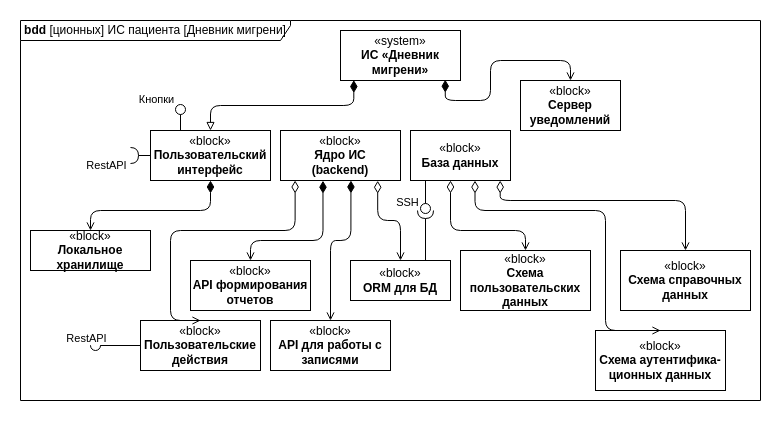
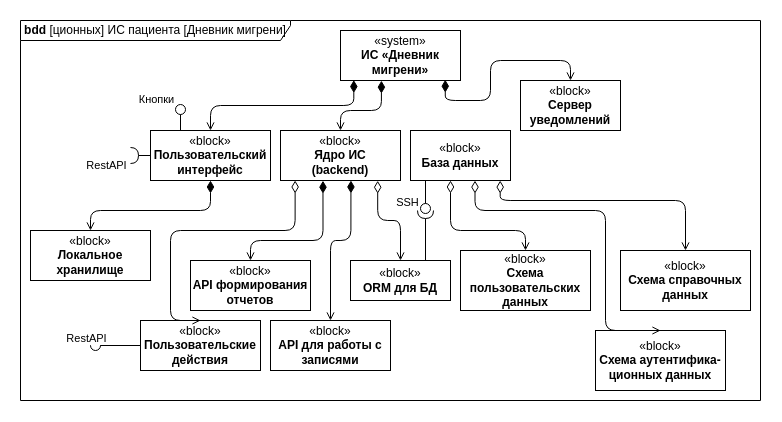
  <mxCell id="0" />
  <mxCell id="1" parent="0" />
  <mxCell id="2" value="&lt;b&gt;bdd&lt;/b&gt; [ционных] ИС пациента [Дневник мигрени]" style="shape=umlFrame;whiteSpace=wrap;html=1;pointerEvents=0;width=270;height=20;" vertex="1" parent="1"><mxGeometry x="20" y="20" width="740" height="380" as="geometry" /></mxCell>
+ <mxCell id="3" style="rounded=1;orthogonalLoop=1;jettySize=auto;html=1;entryX=0.5;entryY=0;entryDx=0;entryDy=0;startArrow=diamondThin;startFill=1;endArrow=open;endFill=0;startSize=10;edgeStyle=orthogonalEdgeStyle;jumpStyle=none;curved=0;exitX=0.341;exitY=1.003;exitDx=0;exitDy=0;exitPerimeter=0;" edge="1" parent="1" source="4" target="5"><mxGeometry relative="1" as="geometry"><Array as="points"><mxPoint x="381" y="110" /><mxPoint x="340" y="110" /></Array></mxGeometry></mxCell>
  <mxCell id="4" value="«system»&lt;br&gt;&lt;b&gt;ИС «Дневник мигрени»&lt;/b&gt;" style="html=1;whiteSpace=wrap;" vertex="1" parent="1"><mxGeometry x="340" y="30" width="120" height="50" as="geometry" /></mxCell>
  <mxCell id="5" value="«block»&lt;br&gt;&lt;b&gt;Ядро ИС &lt;br&gt;(backend)&lt;/b&gt;" style="html=1;whiteSpace=wrap;" vertex="1" parent="1"><mxGeometry x="280" y="130" width="120" height="50" as="geometry" /></mxCell>
  <mxCell id="6" value="«block»&lt;br&gt;&lt;b&gt;Пользовательский&lt;br&gt;интерфейс&lt;/b&gt;" style="html=1;whiteSpace=wrap;" vertex="1" parent="1"><mxGeometry x="150" y="130" width="120" height="50" as="geometry" /></mxCell>
- <mxCell id="7" style="rounded=1;orthogonalLoop=1;jettySize=auto;html=1;startArrow=diamondThin;startFill=1;endArrow=block;endFill=0;startSize=10;edgeStyle=orthogonalEdgeStyle;jumpStyle=none;curved=0;exitX=0.111;exitY=0.992;exitDx=0;exitDy=0;exitPerimeter=0;" edge="1" parent="1" source="4" target="6"><mxGeometry relative="1" as="geometry"><mxPoint x="350" y="100" as="sourcePoint" /><mxPoint x="440" y="150" as="targetPoint" /></mxGeometry></mxCell>
+ <mxCell id="7" style="rounded=1;orthogonalLoop=1;jettySize=auto;html=1;startArrow=diamondThin;startFill=1;endArrow=open;endFill=0;startSize=10;edgeStyle=orthogonalEdgeStyle;jumpStyle=none;curved=0;exitX=0.111;exitY=0.992;exitDx=0;exitDy=0;exitPerimeter=0;" edge="1" parent="1" source="4" target="6"><mxGeometry relative="1" as="geometry"><mxPoint x="350" y="100" as="sourcePoint" /><mxPoint x="440" y="150" as="targetPoint" /></mxGeometry></mxCell>
  <mxCell id="8" value="" style="rounded=0;orthogonalLoop=1;jettySize=auto;html=1;endArrow=halfCircle;endFill=0;endSize=6;strokeWidth=1;sketch=0;exitX=0;exitY=0.5;exitDx=0;exitDy=0;" edge="1" parent="1" source="6"><mxGeometry relative="1" as="geometry"><mxPoint x="150" y="155" as="sourcePoint" /><mxPoint x="130" y="155" as="targetPoint" /></mxGeometry></mxCell>
  <mxCell id="9" value="RestAPI" style="edgeLabel;html=1;align=center;verticalAlign=middle;resizable=0;points=[];" vertex="1" connectable="0" parent="8"><mxGeometry x="0.316" y="-4" relative="1" as="geometry"><mxPoint x="-32" y="13" as="offset" /></mxGeometry></mxCell>
  <mxCell id="10" value="«block»&lt;br&gt;&lt;b&gt;База данных&lt;/b&gt;" style="html=1;whiteSpace=wrap;" vertex="1" parent="1"><mxGeometry x="410" y="130" width="100" height="50" as="geometry" /></mxCell>
  <mxCell id="11" value="«block»&lt;br&gt;&lt;b&gt;ORM для БД&lt;/b&gt;" style="html=1;whiteSpace=wrap;" vertex="1" parent="1"><mxGeometry x="350" y="260" width="100" height="40" as="geometry" /></mxCell>
  <mxCell id="12" style="rounded=1;orthogonalLoop=1;jettySize=auto;html=1;entryX=0.5;entryY=0;entryDx=0;entryDy=0;startArrow=diamondThin;startFill=0;endArrow=open;endFill=0;startSize=10;edgeStyle=orthogonalEdgeStyle;jumpStyle=none;curved=0;exitX=0.81;exitY=1.005;exitDx=0;exitDy=0;exitPerimeter=0;" edge="1" parent="1" source="5" target="11"><mxGeometry relative="1" as="geometry"><mxPoint x="390" y="100" as="sourcePoint" /><mxPoint x="480" y="150" as="targetPoint" /></mxGeometry></mxCell>
  <mxCell id="13" value="«block»&lt;br&gt;&lt;b&gt;Пользовательские действия&lt;/b&gt;" style="html=1;whiteSpace=wrap;" vertex="1" parent="1"><mxGeometry x="140" y="320" width="120" height="50" as="geometry" /></mxCell>
  <mxCell id="14" style="rounded=1;orthogonalLoop=1;jettySize=auto;html=1;entryX=0.5;entryY=0;entryDx=0;entryDy=0;startArrow=diamondThin;startFill=0;endArrow=open;endFill=0;startSize=10;edgeStyle=orthogonalEdgeStyle;jumpStyle=none;curved=0;exitX=0.122;exitY=1;exitDx=0;exitDy=0;exitPerimeter=0;" edge="1" parent="1" source="5" target="13"><mxGeometry relative="1" as="geometry"><mxPoint x="370" y="200" as="sourcePoint" /><mxPoint x="460" y="250" as="targetPoint" /><Array as="points"><mxPoint x="295" y="230" /><mxPoint x="170" y="230" /></Array></mxGeometry></mxCell>
  <mxCell id="15" value="" style="rounded=0;orthogonalLoop=1;jettySize=auto;html=1;endArrow=halfCircle;endFill=0;endSize=6;strokeWidth=1;sketch=0;exitX=0.75;exitY=0;exitDx=0;exitDy=0;" edge="1" parent="1" source="11"><mxGeometry relative="1" as="geometry"><mxPoint x="540" y="205" as="sourcePoint" /><mxPoint x="425" y="210" as="targetPoint" /></mxGeometry></mxCell>
  <mxCell id="16" value="" style="rounded=0;orthogonalLoop=1;jettySize=auto;html=1;endArrow=oval;endFill=0;sketch=0;sourcePerimeterSpacing=0;targetPerimeterSpacing=0;endSize=10;" edge="1" parent="1"><mxGeometry relative="1" as="geometry"><mxPoint x="425" y="180" as="sourcePoint" /><mxPoint x="425" y="208" as="targetPoint" /></mxGeometry></mxCell>
  <mxCell id="17" value="SSH" style="edgeLabel;html=1;align=center;verticalAlign=middle;resizable=0;points=[];" vertex="1" connectable="0" parent="16"><mxGeometry x="1" y="6" relative="1" as="geometry"><mxPoint x="-25" y="-7" as="offset" /></mxGeometry></mxCell>
  <mxCell id="18" value="" style="ellipse;whiteSpace=wrap;html=1;align=center;aspect=fixed;fillColor=none;strokeColor=none;resizable=0;perimeter=centerPerimeter;rotatable=0;allowArrows=0;points=[];outlineConnect=1;" vertex="1" parent="1"><mxGeometry x="480" y="200" width="10" height="10" as="geometry" /></mxCell>
  <mxCell id="19" value="" style="rounded=0;orthogonalLoop=1;jettySize=auto;html=1;endArrow=oval;endFill=0;sketch=0;sourcePerimeterSpacing=0;targetPerimeterSpacing=0;endSize=10;exitX=0;exitY=0.5;exitDx=0;exitDy=0;" edge="1" target="21" parent="1" source="13"><mxGeometry relative="1" as="geometry"><mxPoint x="60" y="335" as="sourcePoint" /></mxGeometry></mxCell>
  <mxCell id="20" value="RestAPI" style="edgeLabel;html=1;align=center;verticalAlign=middle;resizable=0;points=[];" vertex="1" connectable="0" parent="19"><mxGeometry x="-0.267" y="1" relative="1" as="geometry"><mxPoint x="-39" y="-9" as="offset" /></mxGeometry></mxCell>
  <mxCell id="21" value="" style="ellipse;whiteSpace=wrap;html=1;align=center;aspect=fixed;fillColor=none;strokeColor=none;resizable=0;perimeter=centerPerimeter;rotatable=0;allowArrows=0;points=[];outlineConnect=1;" vertex="1" parent="1"><mxGeometry x="90" y="340" width="10" height="10" as="geometry" /></mxCell>
  <mxCell id="22" value="«block»&lt;br&gt;&lt;b&gt;API для работы с записями&lt;/b&gt;" style="html=1;whiteSpace=wrap;" vertex="1" parent="1"><mxGeometry x="270" y="320" width="120" height="50" as="geometry" /></mxCell>
  <mxCell id="23" style="rounded=1;orthogonalLoop=1;jettySize=auto;html=1;entryX=0.5;entryY=0;entryDx=0;entryDy=0;startArrow=diamondThin;startFill=1;endArrow=open;endFill=0;startSize=10;edgeStyle=orthogonalEdgeStyle;jumpStyle=none;curved=0;exitX=0.587;exitY=0.999;exitDx=0;exitDy=0;exitPerimeter=0;" edge="1" parent="1" source="5" target="22"><mxGeometry relative="1" as="geometry"><mxPoint x="341" y="180" as="sourcePoint" /><mxPoint x="340" y="150" as="targetPoint" /><Array as="points"><mxPoint x="350" y="240" /><mxPoint x="330" y="240" /></Array></mxGeometry></mxCell>
- <mxCell id="24" value="«block»&lt;br&gt;&lt;b&gt;Локальное хранилище&lt;/b&gt;" style="html=1;whiteSpace=wrap;" vertex="1" parent="1"><mxGeometry x="30" y="230" width="120" height="40" as="geometry" /></mxCell>
+ <mxCell id="24" value="«block»&lt;br&gt;&lt;b&gt;Локальное хранилище&lt;/b&gt;" style="html=1;whiteSpace=wrap;" vertex="1" parent="1"><mxGeometry x="30" y="230" width="120" height="50" as="geometry" /></mxCell>
  <mxCell id="25" style="rounded=1;orthogonalLoop=1;jettySize=auto;html=1;startArrow=diamondThin;startFill=1;endArrow=open;endFill=0;startSize=10;edgeStyle=orthogonalEdgeStyle;jumpStyle=none;curved=0;exitX=0.5;exitY=1;exitDx=0;exitDy=0;entryX=0.5;entryY=0;entryDx=0;entryDy=0;" edge="1" parent="1" source="6" target="24"><mxGeometry relative="1" as="geometry"><mxPoint x="370" y="100" as="sourcePoint" /><mxPoint x="270" y="150" as="targetPoint" /><Array as="points"><mxPoint x="210" y="210" /><mxPoint x="90" y="210" /></Array></mxGeometry></mxCell>
  <mxCell id="26" value="" style="rounded=0;orthogonalLoop=1;jettySize=auto;html=1;endArrow=oval;endFill=0;sketch=0;sourcePerimeterSpacing=0;targetPerimeterSpacing=0;endSize=10;exitX=0.25;exitY=0;exitDx=0;exitDy=0;" edge="1" parent="1" source="6"><mxGeometry relative="1" as="geometry"><mxPoint x="175" y="250" as="sourcePoint" /><mxPoint x="180" y="109" as="targetPoint" /></mxGeometry></mxCell>
  <mxCell id="27" value="Кнопки" style="edgeLabel;html=1;align=center;verticalAlign=middle;resizable=0;points=[];" vertex="1" connectable="0" parent="26"><mxGeometry x="-0.267" y="1" relative="1" as="geometry"><mxPoint x="-24" y="-24" as="offset" /></mxGeometry></mxCell>
  <mxCell id="28" value="«block»&lt;br&gt;&lt;b&gt;Схема пользовательских данных&lt;/b&gt;" style="html=1;whiteSpace=wrap;" vertex="1" parent="1"><mxGeometry x="460" y="250" width="130" height="60" as="geometry" /></mxCell>
  <mxCell id="29" value="«block»&lt;br&gt;&lt;b&gt;Схема аутентифика- ционных данных&lt;/b&gt;" style="html=1;whiteSpace=wrap;" vertex="1" parent="1"><mxGeometry x="595" y="330" width="130" height="60" as="geometry" /></mxCell>
  <mxCell id="30" value="«block»&lt;br&gt;&lt;b&gt;Схема справочных данных&lt;/b&gt;" style="html=1;whiteSpace=wrap;" vertex="1" parent="1"><mxGeometry x="620" y="250" width="130" height="60" as="geometry" /></mxCell>
  <mxCell id="31" style="rounded=1;orthogonalLoop=1;jettySize=auto;html=1;entryX=0.5;entryY=0;entryDx=0;entryDy=0;startArrow=diamondThin;startFill=0;endArrow=open;endFill=0;startSize=10;edgeStyle=orthogonalEdgeStyle;jumpStyle=none;curved=0;" edge="1" parent="1" target="28"><mxGeometry relative="1" as="geometry"><mxPoint x="450" y="180" as="sourcePoint" /><mxPoint x="480" y="250" as="targetPoint" /><Array as="points"><mxPoint x="450" y="180" /><mxPoint x="450" y="230" /><mxPoint x="525" y="230" /></Array></mxGeometry></mxCell>
  <mxCell id="32" style="rounded=1;orthogonalLoop=1;jettySize=auto;html=1;entryX=0.5;entryY=0;entryDx=0;entryDy=0;startArrow=diamondThin;startFill=0;endArrow=open;endFill=0;startSize=10;edgeStyle=orthogonalEdgeStyle;jumpStyle=none;curved=0;exitX=0.645;exitY=1.002;exitDx=0;exitDy=0;exitPerimeter=0;" edge="1" parent="1" source="10" target="29"><mxGeometry relative="1" as="geometry"><mxPoint x="590" y="230" as="sourcePoint" /><mxPoint x="750" y="280" as="targetPoint" /><Array as="points"><mxPoint x="475" y="210" /><mxPoint x="605" y="210" /></Array></mxGeometry></mxCell>
  <mxCell id="33" style="rounded=1;orthogonalLoop=1;jettySize=auto;html=1;entryX=0.5;entryY=0;entryDx=0;entryDy=0;startArrow=diamondThin;startFill=0;endArrow=open;endFill=0;startSize=10;edgeStyle=orthogonalEdgeStyle;jumpStyle=none;curved=0;exitX=0.897;exitY=1.002;exitDx=0;exitDy=0;exitPerimeter=0;" edge="1" parent="1" source="10" target="30"><mxGeometry relative="1" as="geometry"><mxPoint x="740" y="220" as="sourcePoint" /><mxPoint x="1025" y="270" as="targetPoint" /><Array as="points"><mxPoint x="500" y="200" /><mxPoint x="685" y="200" /></Array></mxGeometry></mxCell>
  <mxCell id="34" value="«block»&lt;br&gt;&lt;b&gt;Сервер уведомлений&lt;/b&gt;" style="html=1;whiteSpace=wrap;" vertex="1" parent="1"><mxGeometry x="520" y="80" width="100" height="50" as="geometry" /></mxCell>
  <mxCell id="35" style="rounded=1;orthogonalLoop=1;jettySize=auto;html=1;entryX=0.5;entryY=0;entryDx=0;entryDy=0;startArrow=diamondThin;startFill=1;endArrow=open;endFill=0;startSize=10;edgeStyle=orthogonalEdgeStyle;jumpStyle=none;curved=0;exitX=0.873;exitY=0.984;exitDx=0;exitDy=0;exitPerimeter=0;" edge="1" parent="1" source="4" target="34"><mxGeometry relative="1" as="geometry"><mxPoint x="390" y="100" as="sourcePoint" /><mxPoint x="480" y="150" as="targetPoint" /></mxGeometry></mxCell>
  <mxCell id="36" value="«block»&lt;br&gt;&lt;b&gt;API формирования отчетов&lt;/b&gt;" style="html=1;whiteSpace=wrap;" vertex="1" parent="1"><mxGeometry x="190" y="260" width="120" height="50" as="geometry" /></mxCell>
  <mxCell id="37" style="rounded=1;orthogonalLoop=1;jettySize=auto;html=1;entryX=0.5;entryY=0;entryDx=0;entryDy=0;startArrow=diamondThin;startFill=1;endArrow=open;endFill=0;startSize=10;edgeStyle=orthogonalEdgeStyle;jumpStyle=none;curved=0;exitX=0.354;exitY=1.004;exitDx=0;exitDy=0;exitPerimeter=0;" edge="1" parent="1" source="5" target="36"><mxGeometry relative="1" as="geometry"><mxPoint x="350" y="230" as="sourcePoint" /><mxPoint x="320" y="350" as="targetPoint" /><Array as="points"><mxPoint x="323" y="240" /><mxPoint x="250" y="240" /></Array></mxGeometry></mxCell>
